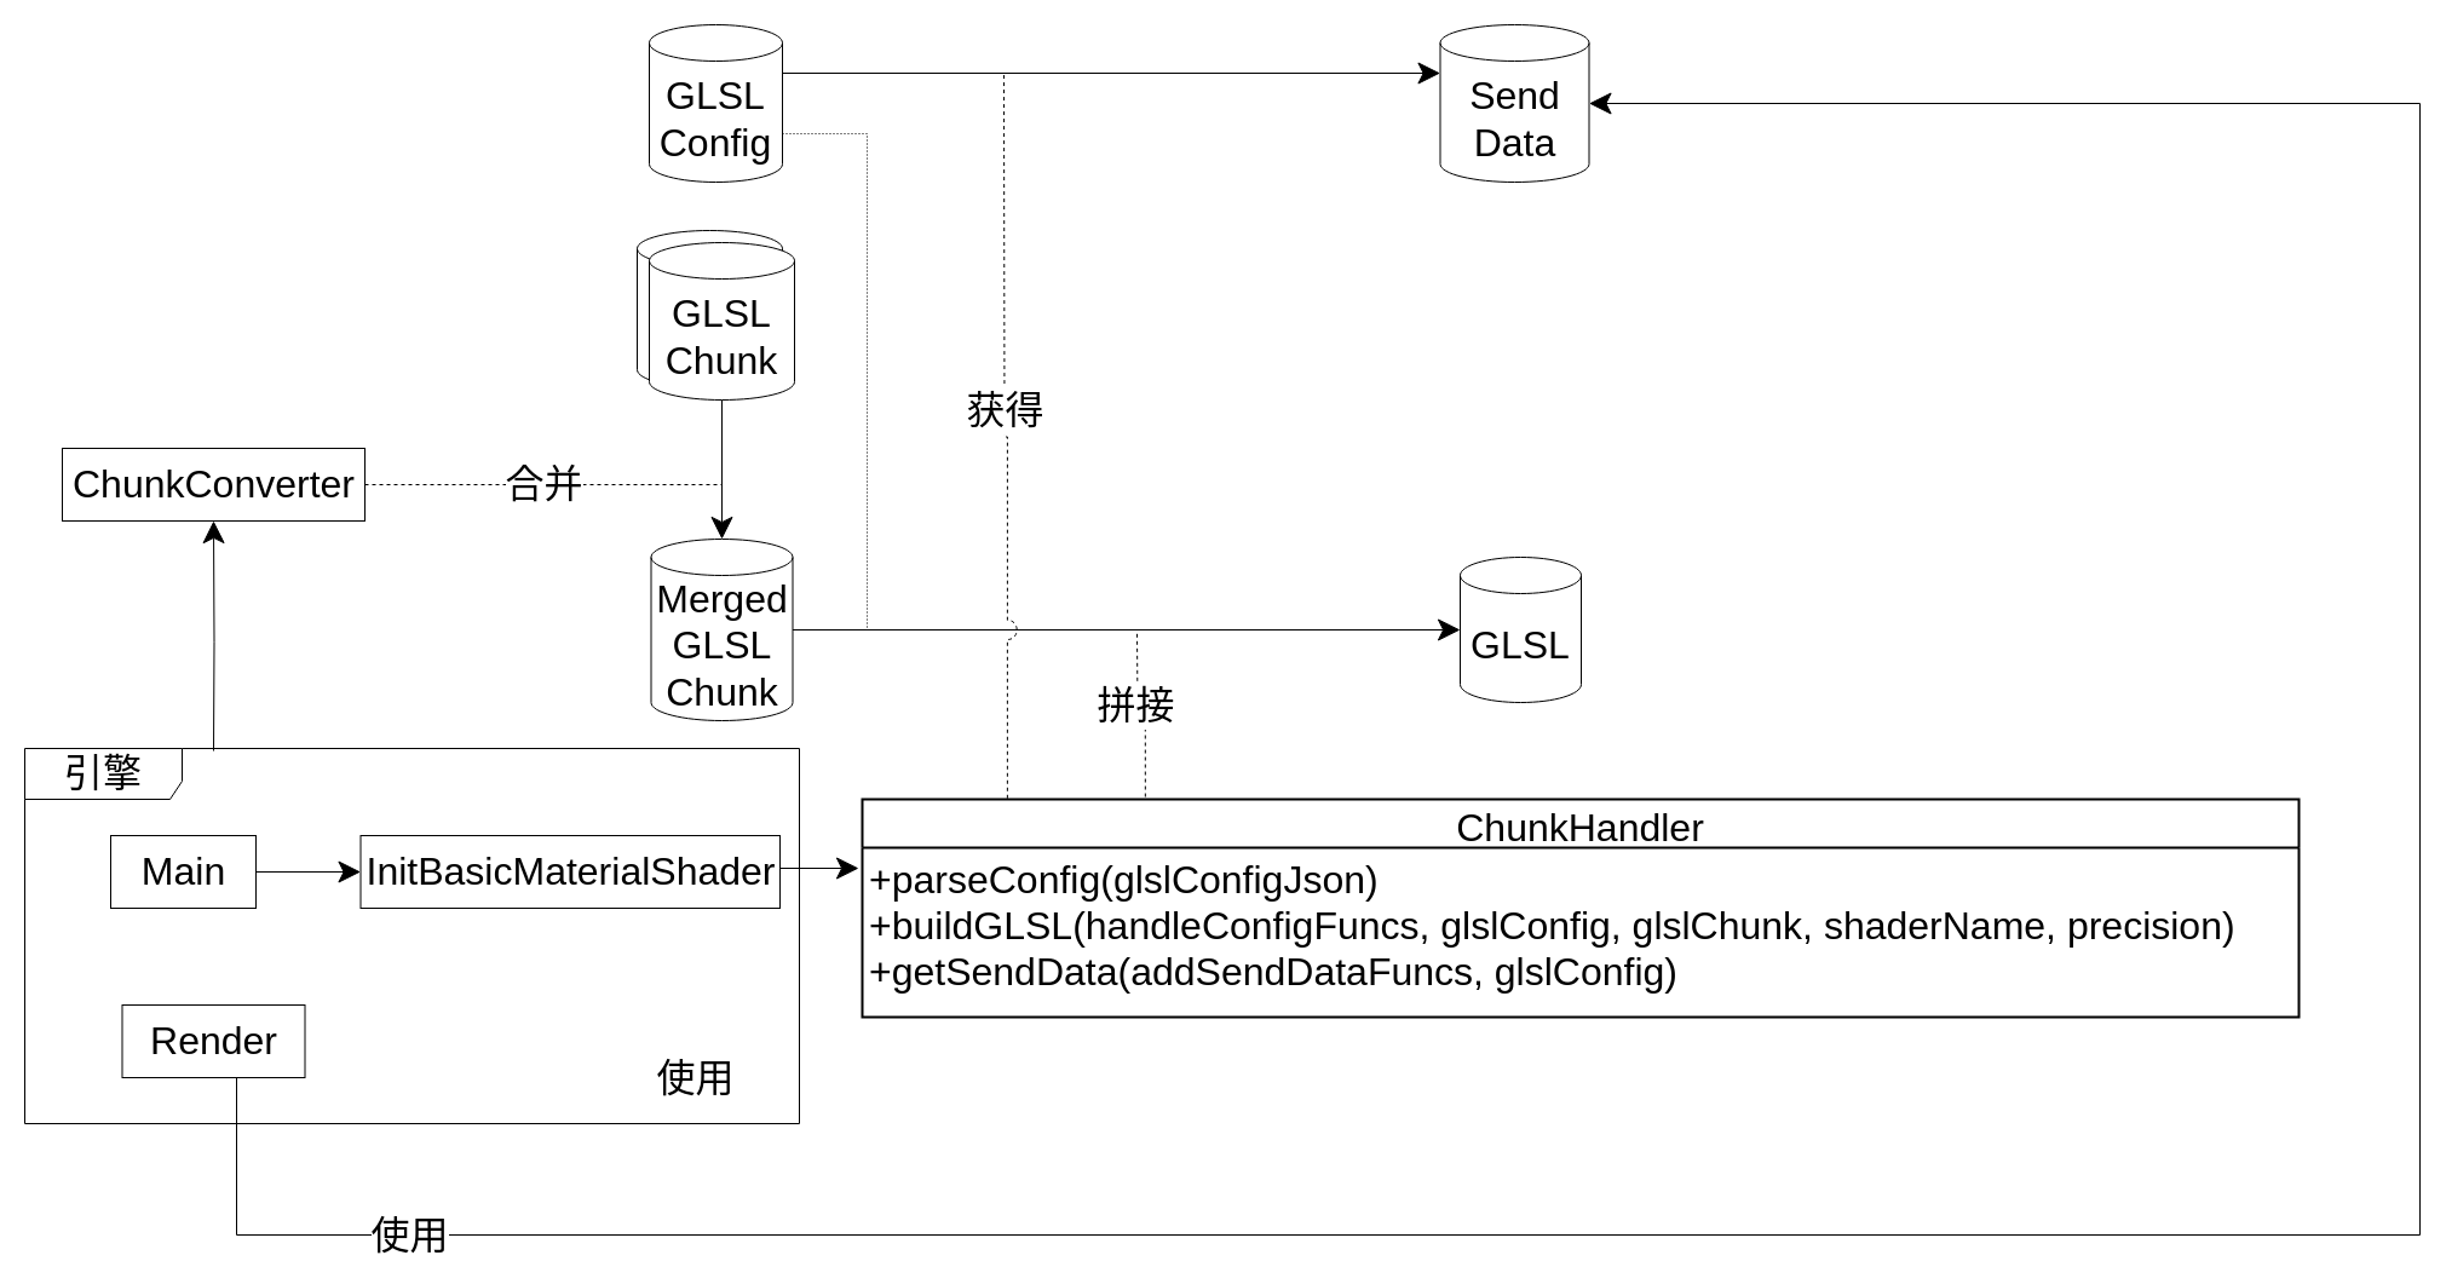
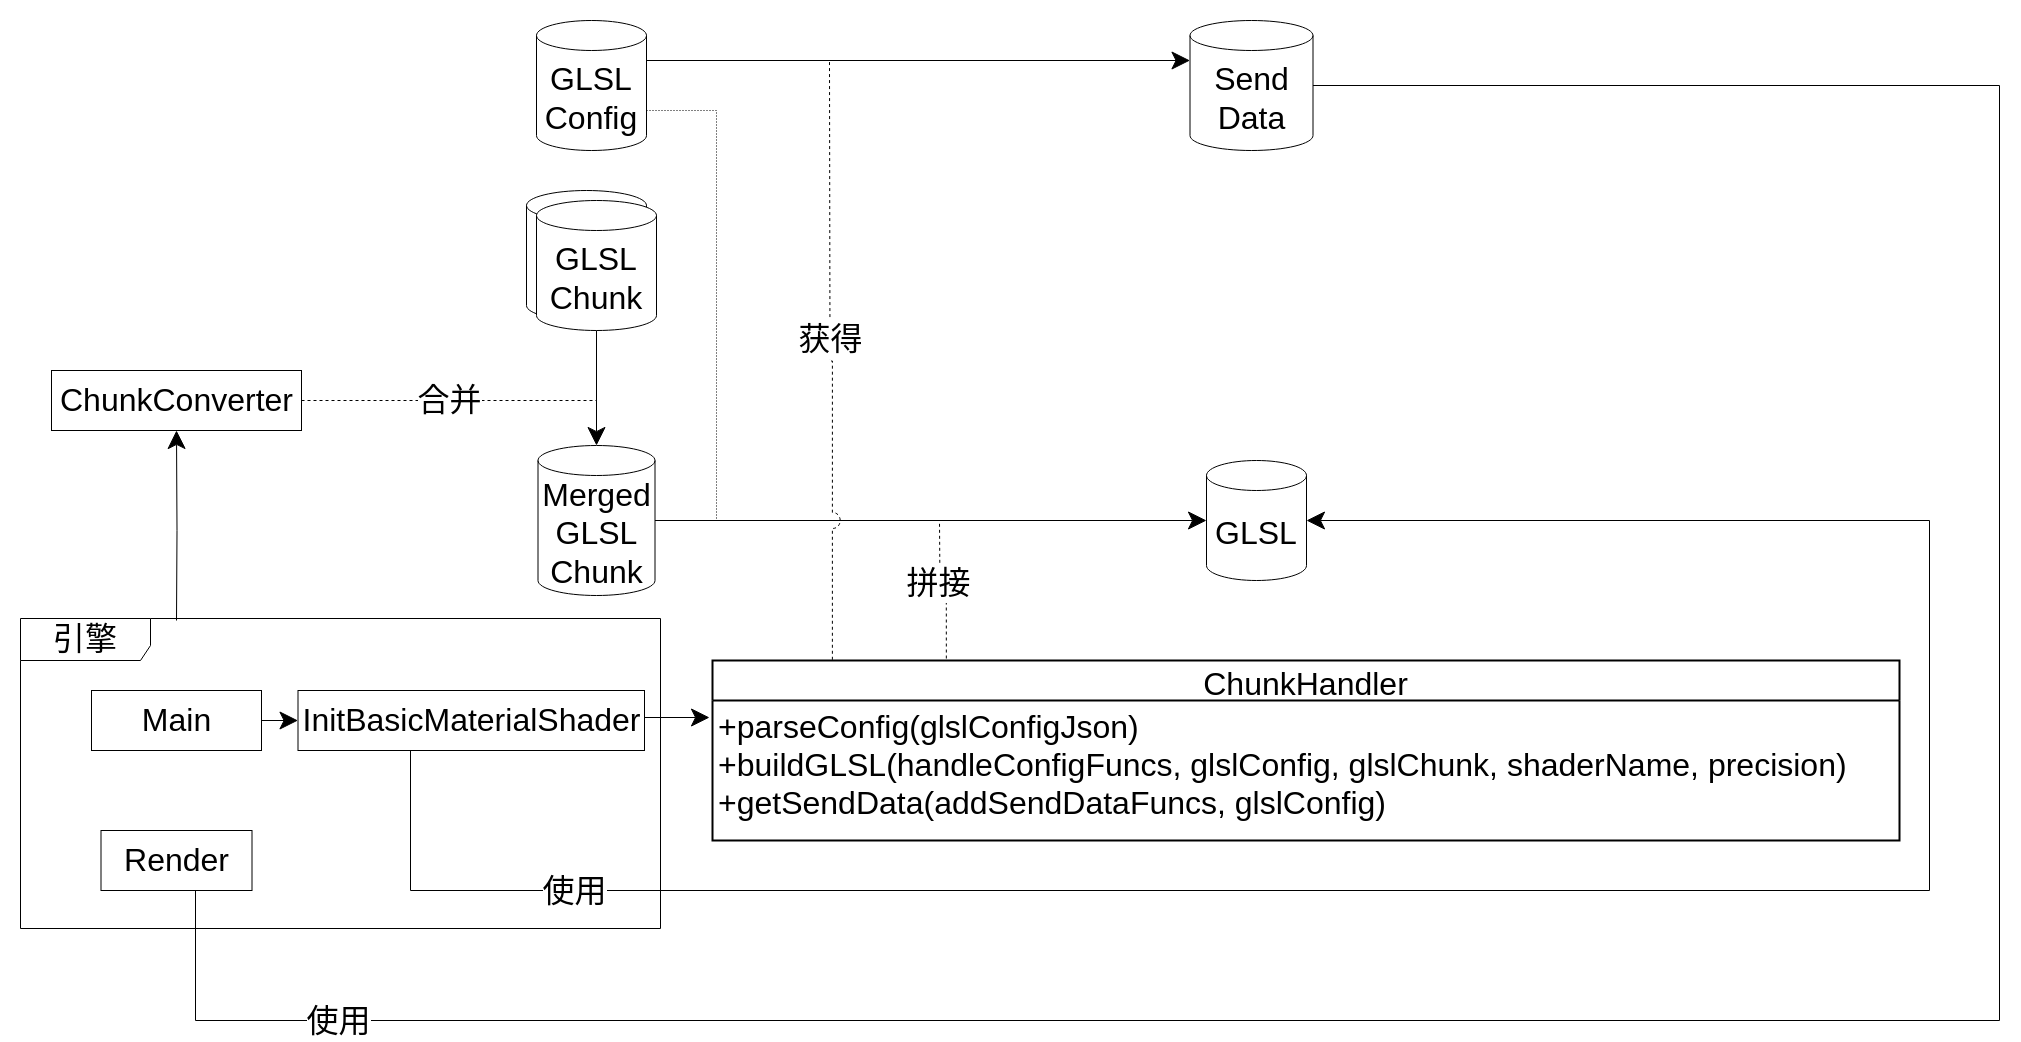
  <mxCell id="0" />
  <mxCell id="1" parent="0" />
  <mxCell id="2" value="ChunkHandler" style="swimlane;childLayout=stackLayout;horizontal=1;startSize=40;horizontalStack=0;rounded=0;fontSize=32;fontStyle=0;strokeWidth=2;resizeParent=0;resizeLast=1;shadow=0;dashed=0;align=center;" parent="1" vertex="1"><mxGeometry x="712" y="660" width="1187" height="180" as="geometry" /></mxCell>
  <mxCell id="3" value="+parseConfig(glslConfigJson)&#10;+buildGLSL(handleConfigFuncs, glslConfig, glslChunk, shaderName, precision)&#10;+getSendData(addSendDataFuncs, glslConfig)" style="align=left;strokeColor=none;fillColor=none;spacingLeft=4;fontSize=32;verticalAlign=top;resizable=0;rotatable=0;part=1;" parent="2" vertex="1"><mxGeometry y="40" width="1187" height="140" as="geometry" /></mxCell>
  <mxCell id="4" value="&lt;font style=&quot;font-size: 32px&quot;&gt;引擎&lt;/font&gt;" style="shape=umlFrame;whiteSpace=wrap;html=1;width=130;height=42;fontSize=32;" parent="1" vertex="1"><mxGeometry x="20" y="618" width="640" height="310" as="geometry" /></mxCell>
  <mxCell id="5" value="" style="shape=cylinder3;whiteSpace=wrap;html=1;boundedLbl=1;backgroundOutline=1;size=15;" parent="1" vertex="1"><mxGeometry x="526" y="190" width="120" height="130" as="geometry" /></mxCell>
  <mxCell id="6" style="edgeStyle=orthogonalEdgeStyle;rounded=0;orthogonalLoop=1;jettySize=auto;html=1;endArrow=classic;endFill=1;startSize=16;endSize=16;" parent="1" edge="1"><mxGeometry relative="1" as="geometry"><mxPoint x="646" as="sourcePoint" y="60" /><mxPoint x="1189.5" as="targetPoint" y="60" /></mxGeometry></mxCell>
  <mxCell id="7" style="edgeStyle=orthogonalEdgeStyle;rounded=0;orthogonalLoop=1;jettySize=auto;html=1;entryX=1;entryY=0.5;entryDx=0;entryDy=0;entryPerimeter=0;endArrow=none;endFill=0;startSize=16;endSize=16;exitX=1;exitY=0;exitDx=0;exitDy=90;exitPerimeter=0;dashed=1;dashPattern=1 2;" parent="1" source="8" target="19" edge="1"><mxGeometry relative="1" as="geometry"><Array as="points"><mxPoint x="716" y="110" /><mxPoint x="716" y="520" /></Array></mxGeometry></mxCell>
  <mxCell id="8" value="&lt;font&gt;&lt;span style=&quot;font-size: 32px&quot;&gt;GLSL Config&lt;/span&gt;&lt;/font&gt;" style="shape=cylinder3;whiteSpace=wrap;html=1;boundedLbl=1;backgroundOutline=1;size=15;" parent="1" vertex="1"><mxGeometry x="536" y="20" width="110" height="130" as="geometry" /></mxCell>
  <mxCell id="9" style="edgeStyle=orthogonalEdgeStyle;rounded=0;orthogonalLoop=1;jettySize=auto;html=1;entryX=0.5;entryY=1;entryDx=0;entryDy=0;endSize=16;startSize=16;" parent="1" target="15" edge="1"><mxGeometry relative="1" as="geometry"><mxPoint x="176" y="620" as="sourcePoint" /></mxGeometry></mxCell>
- <mxCell id="10" style="edgeStyle=orthogonalEdgeStyle;rounded=0;jumpStyle=arc;jumpSize=22;orthogonalLoop=1;jettySize=auto;html=1;entryX=1;entryY=0.5;entryDx=0;entryDy=0;entryPerimeter=0;endArrow=classic;endFill=1;startSize=16;endSize=16;exitX=0.5;exitY=1;exitDx=0;exitDy=0;" parent="1" source="31" target="26" edge="1"><mxGeometry relative="1" as="geometry"><mxPoint x="277" y="860" as="sourcePoint" /><Array as="points"><mxPoint x="195" y="1020" /><mxPoint x="1999" y="1020" /><mxPoint x="1999" y="85" /></Array></mxGeometry></mxCell>
+ <mxCell id="10" style="edgeStyle=orthogonalEdgeStyle;rounded=0;jumpStyle=arc;jumpSize=22;orthogonalLoop=1;jettySize=auto;html=1;entryX=1;entryY=0.5;entryDx=0;entryDy=0;entryPerimeter=0;endArrow=none;endFill=1;startSize=16;endSize=16;exitX=0.5;exitY=1;exitDx=0;exitDy=0;" parent="1" source="31" target="26" edge="1"><mxGeometry relative="1" as="geometry"><mxPoint x="277" y="860" as="sourcePoint" /><Array as="points"><mxPoint x="195" y="1020" /><mxPoint x="1999" y="1020" /><mxPoint x="1999" y="85" /></Array></mxGeometry></mxCell>
  <mxCell id="11" value="&lt;font style=&quot;font-size: 32px&quot;&gt;使用&lt;/font&gt;" style="edgeLabel;html=1;align=center;verticalAlign=middle;resizable=0;points=[];" parent="10" vertex="1" connectable="0"><mxGeometry x="-0.69" y="2" relative="1" as="geometry"><mxPoint x="-263" y="2" as="offset" /></mxGeometry></mxCell>
+ <mxCell id="12" style="edgeStyle=orthogonalEdgeStyle;rounded=0;jumpStyle=arc;jumpSize=22;orthogonalLoop=1;jettySize=auto;html=1;entryX=1;entryY=0.5;entryDx=0;entryDy=0;entryPerimeter=0;endArrow=classic;endFill=1;startSize=16;endSize=16;exitX=0.5;exitY=1;exitDx=0;exitDy=0;" parent="1" source="30" target="25" edge="1"><mxGeometry relative="1" as="geometry"><mxPoint x="169.5" y="860" as="sourcePoint" /><Array as="points"><mxPoint x="410" y="890" /><mxPoint x="1929" y="890" /><mxPoint x="1929" y="520" /></Array></mxGeometry></mxCell>
  <mxCell id="13" style="edgeStyle=orthogonalEdgeStyle;rounded=0;orthogonalLoop=1;jettySize=auto;html=1;startSize=16;endSize=16;endArrow=none;endFill=0;dashed=1;" parent="1" source="15" edge="1"><mxGeometry relative="1" as="geometry"><mxPoint x="596" y="400" as="targetPoint" /></mxGeometry></mxCell>
  <mxCell id="14" value="&lt;font style=&quot;font-size: 32px&quot;&gt;合并&lt;/font&gt;" style="edgeLabel;html=1;align=center;verticalAlign=middle;resizable=0;points=[];" parent="13" vertex="1" connectable="0"><mxGeometry x="0.004" y="1" relative="1" as="geometry"><mxPoint as="offset" /></mxGeometry></mxCell>
  <mxCell id="15" value="ChunkConverter" style="html=1;fontSize=32;" parent="1" vertex="1"><mxGeometry x="51" y="370" width="250" height="60" as="geometry" /></mxCell>
  <mxCell id="16" style="edgeStyle=orthogonalEdgeStyle;rounded=0;orthogonalLoop=1;jettySize=auto;html=1;entryX=0.5;entryY=0;entryDx=0;entryDy=0;entryPerimeter=0;startSize=16;endSize=16;" parent="1" source="17" target="19" edge="1"><mxGeometry relative="1" as="geometry" /></mxCell>
  <mxCell id="17" value="&lt;font style=&quot;font-size: 32px&quot;&gt;GLSL Chunk&lt;/font&gt;" style="shape=cylinder3;whiteSpace=wrap;html=1;boundedLbl=1;backgroundOutline=1;size=15;" parent="1" vertex="1"><mxGeometry x="536" y="200" width="120" height="130" as="geometry" /></mxCell>
  <mxCell id="18" style="edgeStyle=orthogonalEdgeStyle;rounded=0;orthogonalLoop=1;jettySize=auto;html=1;entryX=0;entryY=0.5;entryDx=0;entryDy=0;entryPerimeter=0;endArrow=classic;endFill=1;startSize=16;endSize=16;" parent="1" source="19" target="25" edge="1"><mxGeometry relative="1" as="geometry" /></mxCell>
  <mxCell id="19" value="&lt;font style=&quot;font-size: 32px&quot;&gt;Merged GLSL&lt;br&gt;Chunk&lt;br&gt;&lt;/font&gt;" style="shape=cylinder3;whiteSpace=wrap;html=1;boundedLbl=1;backgroundOutline=1;size=15;" parent="1" vertex="1"><mxGeometry x="537.5" y="445" width="117" height="150" as="geometry" /></mxCell>
  <mxCell id="20" style="edgeStyle=orthogonalEdgeStyle;rounded=0;orthogonalLoop=1;jettySize=auto;html=1;endArrow=none;endFill=0;startSize=16;endSize=16;exitX=0.101;exitY=-0.004;exitDx=0;exitDy=0;exitPerimeter=0;dashed=1;jumpStyle=arc;jumpSize=16;" parent="1" source="2" edge="1"><mxGeometry relative="1" as="geometry"><mxPoint x="829" as="targetPoint" y="60" /></mxGeometry></mxCell>
  <mxCell id="21" value="&lt;font style=&quot;font-size: 32px&quot;&gt;获得&lt;/font&gt;" style="edgeLabel;html=1;align=center;verticalAlign=middle;resizable=0;points=[];" parent="20" vertex="1" connectable="0"><mxGeometry x="0.073" relative="1" as="geometry"><mxPoint as="offset" /></mxGeometry></mxCell>
  <mxCell id="22" style="edgeStyle=orthogonalEdgeStyle;rounded=0;orthogonalLoop=1;jettySize=auto;html=1;dashed=1;endArrow=none;endFill=0;startSize=16;endSize=16;exitX=0.197;exitY=-0.011;exitDx=0;exitDy=0;exitPerimeter=0;jumpStyle=arc;jumpSize=22;" parent="1" source="2" edge="1"><mxGeometry relative="1" as="geometry"><mxPoint x="939" y="520" as="targetPoint" /></mxGeometry></mxCell>
  <mxCell id="23" value="&lt;font style=&quot;font-size: 32px&quot;&gt;拼接&lt;/font&gt;" style="edgeLabel;html=1;align=center;verticalAlign=middle;resizable=0;points=[];" parent="22" vertex="1" connectable="0"><mxGeometry x="0.484" y="-1" relative="1" as="geometry"><mxPoint x="-3" y="25" as="offset" /></mxGeometry></mxCell>
  <mxCell id="24" style="edgeStyle=orthogonalEdgeStyle;rounded=0;orthogonalLoop=1;jettySize=auto;html=1;startSize=16;endSize=16;exitX=1;exitY=0.5;exitDx=0;exitDy=0;" parent="1" source="30" edge="1"><mxGeometry relative="1" as="geometry"><mxPoint x="335.5" y="650.143" as="sourcePoint" /><mxPoint x="709" y="717" as="targetPoint" /><Array as="points"><mxPoint x="644" y="717" /></Array></mxGeometry></mxCell>
  <mxCell id="25" value="&lt;font style=&quot;font-size: 32px&quot;&gt;GLSL&lt;br&gt;&lt;/font&gt;" style="shape=cylinder3;whiteSpace=wrap;html=1;boundedLbl=1;backgroundOutline=1;size=15;" parent="1" vertex="1"><mxGeometry x="1206" y="460" width="100" height="120" as="geometry" /></mxCell>
  <mxCell id="26" value="&lt;font&gt;&lt;span style=&quot;font-size: 32px&quot;&gt;Send&lt;br&gt;Data&lt;br&gt;&lt;/span&gt;&lt;/font&gt;" style="shape=cylinder3;whiteSpace=wrap;html=1;boundedLbl=1;backgroundOutline=1;size=15;" parent="1" vertex="1"><mxGeometry x="1189.5" y="20" width="123" height="130" as="geometry" /></mxCell>
  <mxCell id="27" value="&lt;font style=&quot;font-size: 32px&quot;&gt;使用&lt;/font&gt;" style="edgeLabel;html=1;align=center;verticalAlign=middle;resizable=0;points=[];" parent="1" vertex="1" connectable="0"><mxGeometry x="571.997" y="860" as="geometry"><mxPoint x="2" y="30" as="offset" /></mxGeometry></mxCell>
  <mxCell id="28" value="" style="edgeStyle=orthogonalEdgeStyle;rounded=0;orthogonalLoop=1;jettySize=auto;html=1;endSize=16;startSize=16;" parent="1" source="29" target="30" edge="1"><mxGeometry relative="1" as="geometry" /></mxCell>
- <mxCell id="29" value="Main" style="html=1;fontSize=32;" parent="1" vertex="1"><mxGeometry x="91" y="690" width="120" height="60" as="geometry" /></mxCell>
+ <mxCell id="29" value="Main" style="html=1;fontSize=32;" parent="1" vertex="1"><mxGeometry x="91" y="690" width="170" height="60" as="geometry" /></mxCell>
  <mxCell id="30" value="InitBasicMaterialShader" style="html=1;fontSize=32;" parent="1" vertex="1"><mxGeometry x="297.5" y="690" width="346.5" height="60" as="geometry" /></mxCell>
  <mxCell id="31" value="Render" style="html=1;fontSize=32;" parent="1" vertex="1"><mxGeometry x="100.5" y="830" width="151" height="60" as="geometry" /></mxCell>
